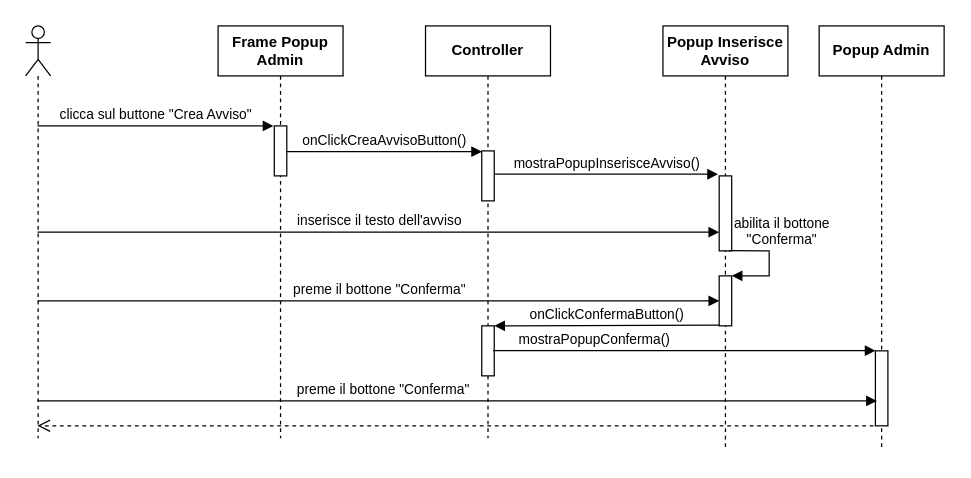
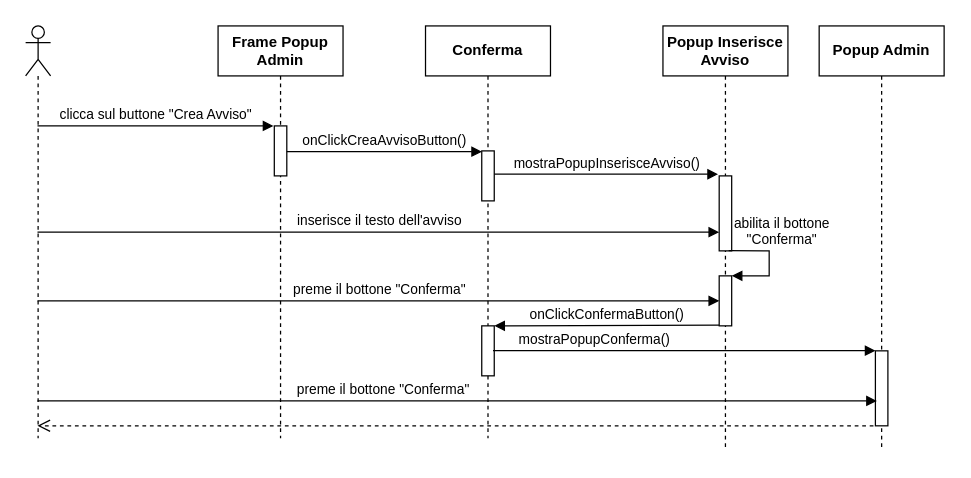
  <mxCell id="0" />
  <mxCell id="1" parent="0" />
  <mxCell id="2" value="" style="shape=umlLifeline;participant=umlActor;perimeter=lifelinePerimeter;whiteSpace=wrap;html=1;container=1;collapsible=0;recursiveResize=0;verticalAlign=top;spacingTop=36;outlineConnect=0;size=40;" vertex="1" parent="1"><mxGeometry x="20" y="20" width="20" height="330" as="geometry" /></mxCell>
  <mxCell id="3" value="clicca sul buttone &quot;Crea Avviso&quot;" style="html=1;verticalAlign=bottom;endArrow=block;rounded=0;entryX=-0.067;entryY=0;entryDx=0;entryDy=0;entryPerimeter=0;" edge="1" parent="1" source="2" target="12"><mxGeometry width="80" relative="1" as="geometry"><mxPoint x="80" y="100" as="sourcePoint" /><mxPoint x="140" y="100" as="targetPoint" /></mxGeometry></mxCell>
  <mxCell id="4" value="&lt;b&gt;Popup Inserisce Avviso&lt;/b&gt;" style="shape=umlLifeline;perimeter=lifelinePerimeter;whiteSpace=wrap;html=1;container=1;collapsible=0;recursiveResize=0;outlineConnect=0;" vertex="1" parent="1"><mxGeometry x="530" y="20" width="100" height="340" as="geometry" /></mxCell>
  <mxCell id="5" value="" style="html=1;points=[];perimeter=orthogonalPerimeter;" vertex="1" parent="4"><mxGeometry x="45" y="120" width="10" height="60" as="geometry" /></mxCell>
  <mxCell id="6" value="" style="html=1;points=[];perimeter=orthogonalPerimeter;" vertex="1" parent="4"><mxGeometry x="45" y="200" width="10" height="40" as="geometry" /></mxCell>
  <mxCell id="7" value="abilita il bottone &lt;br&gt;&quot;Conferma&quot;" style="html=1;verticalAlign=bottom;endArrow=block;rounded=0;exitX=0.759;exitY=0.997;exitDx=0;exitDy=0;exitPerimeter=0;" edge="1" parent="4"><mxGeometry x="-0.213" y="10" width="80" relative="1" as="geometry"><mxPoint x="52.59" y="179.82" as="sourcePoint" /><mxPoint x="55" y="200" as="targetPoint" /><Array as="points"><mxPoint x="85" y="180" /><mxPoint x="85" y="200" /></Array><mxPoint as="offset" /></mxGeometry></mxCell>
- <mxCell id="8" value="&lt;b&gt;Controller&lt;/b&gt;" style="shape=umlLifeline;perimeter=lifelinePerimeter;whiteSpace=wrap;html=1;container=1;collapsible=0;recursiveResize=0;outlineConnect=0;" vertex="1" parent="1"><mxGeometry x="340" y="20" width="100" height="330" as="geometry" /></mxCell>
+ <mxCell id="8" value="&lt;b&gt;Conferma&lt;/b&gt;" style="shape=umlLifeline;perimeter=lifelinePerimeter;whiteSpace=wrap;html=1;container=1;collapsible=0;recursiveResize=0;outlineConnect=0;" vertex="1" parent="1"><mxGeometry x="340" y="20" width="100" height="330" as="geometry" /></mxCell>
  <mxCell id="9" value="" style="html=1;points=[];perimeter=orthogonalPerimeter;" vertex="1" parent="8"><mxGeometry x="45" y="100" width="10" height="40" as="geometry" /></mxCell>
  <mxCell id="10" value="" style="html=1;points=[];perimeter=orthogonalPerimeter;" vertex="1" parent="8"><mxGeometry x="45" y="240" width="10" height="40" as="geometry" /></mxCell>
  <mxCell id="11" value="Frame Popup Admin" style="shape=umlLifeline;perimeter=lifelinePerimeter;whiteSpace=wrap;html=1;container=1;collapsible=0;recursiveResize=0;outlineConnect=0;fontStyle=1" vertex="1" parent="1"><mxGeometry x="174" y="20" width="100" height="330" as="geometry" /></mxCell>
  <mxCell id="12" value="" style="html=1;points=[];perimeter=orthogonalPerimeter;" vertex="1" parent="11"><mxGeometry x="45" y="80" width="10" height="40" as="geometry" /></mxCell>
  <mxCell id="13" value="onClickCreaAvvisoButton()" style="html=1;verticalAlign=bottom;endArrow=block;rounded=0;entryX=0.024;entryY=0.016;entryDx=0;entryDy=0;entryPerimeter=0;" edge="1" parent="1" source="12" target="9"><mxGeometry x="-0.002" width="80" relative="1" as="geometry"><mxPoint x="245" y="121" as="sourcePoint" /><mxPoint x="360" y="120" as="targetPoint" /><mxPoint as="offset" /></mxGeometry></mxCell>
  <mxCell id="14" value="mostraPopupInserisceAvviso()" style="html=1;verticalAlign=bottom;endArrow=block;rounded=0;entryX=-0.093;entryY=-0.022;entryDx=0;entryDy=0;entryPerimeter=0;" edge="1" parent="1" source="9" target="5"><mxGeometry width="80" relative="1" as="geometry"><mxPoint x="410" y="140" as="sourcePoint" /><mxPoint x="490" y="140" as="targetPoint" /></mxGeometry></mxCell>
  <mxCell id="15" value="inserisce il testo dell'avviso" style="html=1;verticalAlign=bottom;endArrow=block;rounded=0;" edge="1" parent="1" source="2" target="5"><mxGeometry width="80" relative="1" as="geometry"><mxPoint x="40" y="179.66" as="sourcePoint" /><mxPoint x="120" y="180" as="targetPoint" /></mxGeometry></mxCell>
  <mxCell id="16" value="preme il bottone &quot;Conferma&quot;" style="html=1;verticalAlign=bottom;endArrow=block;rounded=0;" edge="1" parent="1" source="2"><mxGeometry width="80" relative="1" as="geometry"><mxPoint x="45" y="240" as="sourcePoint" /><mxPoint x="575" y="240" as="targetPoint" /></mxGeometry></mxCell>
  <mxCell id="17" value="onClickConfermaButton()" style="html=1;verticalAlign=bottom;endArrow=block;rounded=0;exitX=-0.014;exitY=0.985;exitDx=0;exitDy=0;exitPerimeter=0;" edge="1" parent="1" source="6"><mxGeometry width="80" relative="1" as="geometry"><mxPoint x="450" y="260" as="sourcePoint" /><mxPoint x="395" y="260" as="targetPoint" /></mxGeometry></mxCell>
  <mxCell id="18" value="&lt;b&gt;Popup Admin&lt;/b&gt;" style="shape=umlLifeline;perimeter=lifelinePerimeter;whiteSpace=wrap;html=1;container=1;collapsible=0;recursiveResize=0;outlineConnect=0;" vertex="1" parent="1"><mxGeometry x="655" y="20" width="100" height="340" as="geometry" /></mxCell>
  <mxCell id="19" value="" style="html=1;points=[];perimeter=orthogonalPerimeter;" vertex="1" parent="18"><mxGeometry x="45" y="260" width="10" height="60" as="geometry" /></mxCell>
  <mxCell id="20" value="mostraPopupConferma()" style="html=1;verticalAlign=bottom;endArrow=block;rounded=0;entryX=0.01;entryY=-0.002;entryDx=0;entryDy=0;entryPerimeter=0;" edge="1" parent="1" target="19"><mxGeometry x="-0.47" width="80" relative="1" as="geometry"><mxPoint x="394" y="279.84" as="sourcePoint" /><mxPoint x="695" y="280" as="targetPoint" /><mxPoint as="offset" /></mxGeometry></mxCell>
  <mxCell id="21" value="preme il bottone &quot;Conferma&quot;" style="html=1;verticalAlign=bottom;endArrow=block;rounded=0;entryX=0.121;entryY=0.668;entryDx=0;entryDy=0;entryPerimeter=0;" edge="1" parent="1" source="2" target="19"><mxGeometry x="-0.178" width="80" relative="1" as="geometry"><mxPoint x="115" y="320" as="sourcePoint" /><mxPoint x="685" y="320" as="targetPoint" /><mxPoint as="offset" /></mxGeometry></mxCell>
  <mxCell id="22" value="" style="html=1;verticalAlign=bottom;endArrow=open;dashed=1;endSize=8;rounded=0;exitX=-0.155;exitY=0.999;exitDx=0;exitDy=0;exitPerimeter=0;" edge="1" parent="1" source="19" target="2"><mxGeometry relative="1" as="geometry"><mxPoint x="685" y="340" as="sourcePoint" /><mxPoint x="605" y="340" as="targetPoint" /></mxGeometry></mxCell>
